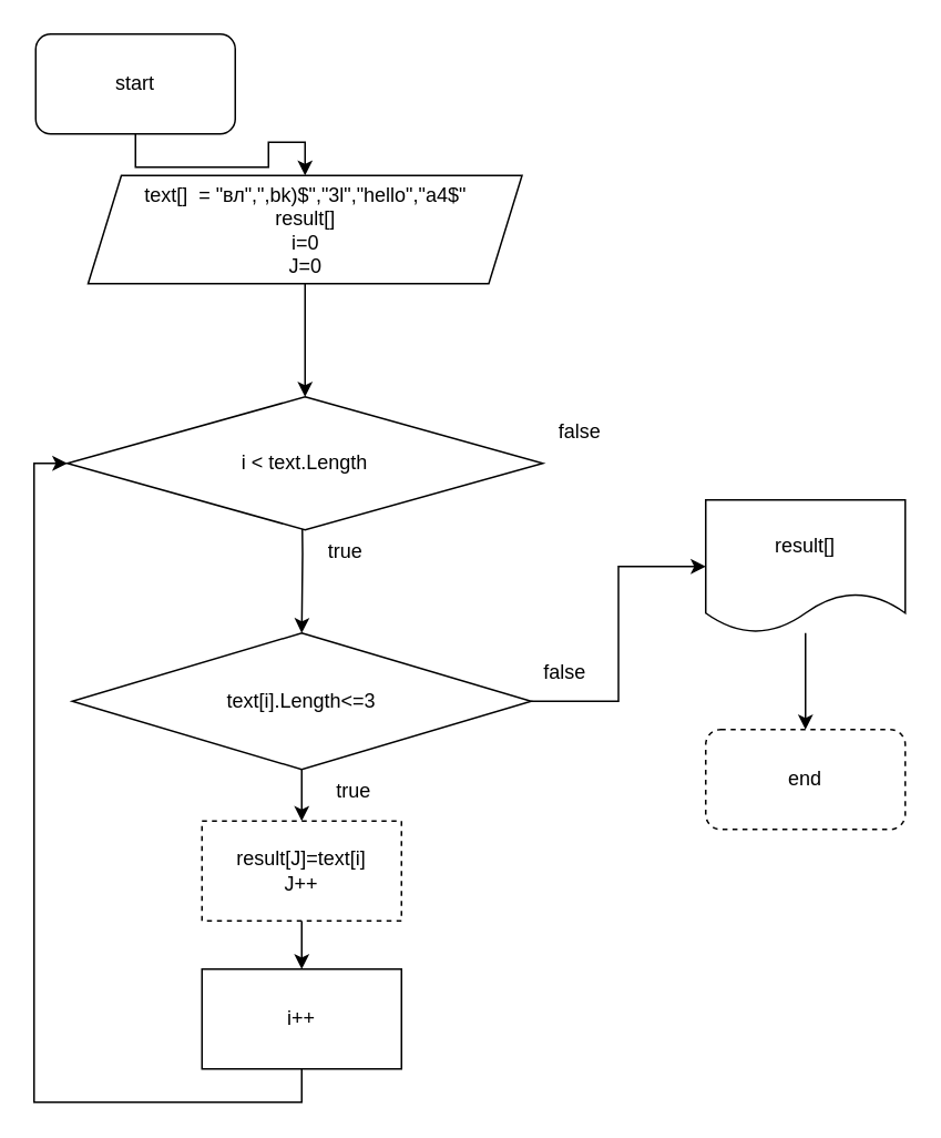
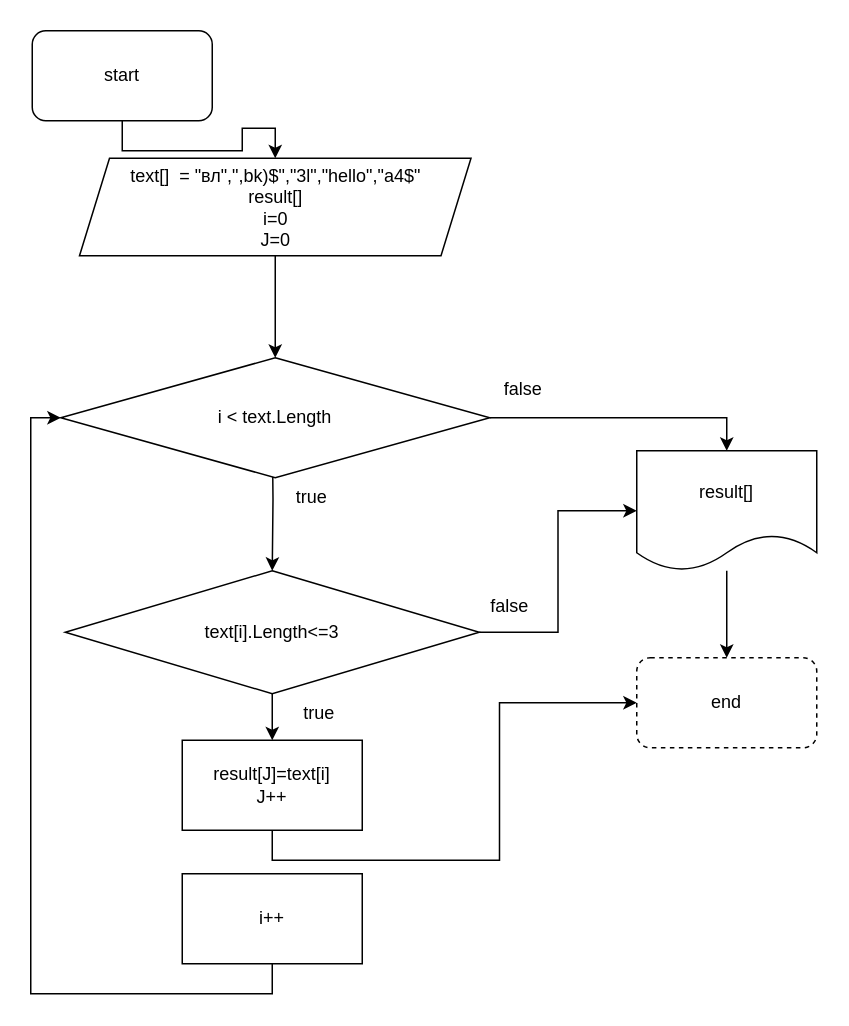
  <mxCell id="0" />
  <mxCell id="1" parent="0" />
  <mxCell id="2" style="edgeStyle=orthogonalEdgeStyle;rounded=0;orthogonalLoop=1;jettySize=auto;html=1;exitX=0.5;exitY=1;exitDx=0;exitDy=0;" edge="1" parent="1" source="3" target="5"><mxGeometry relative="1" as="geometry" /></mxCell>
  <mxCell id="3" value="start" style="rounded=1;whiteSpace=wrap;html=1;" vertex="1" parent="1"><mxGeometry x="21" y="20" width="120" height="60" as="geometry" /></mxCell>
  <mxCell id="4" style="edgeStyle=orthogonalEdgeStyle;rounded=0;orthogonalLoop=1;jettySize=auto;html=1;exitX=0.5;exitY=1;exitDx=0;exitDy=0;entryX=0.5;entryY=0;entryDx=0;entryDy=0;" edge="1" parent="1" source="5" target="16"><mxGeometry relative="1" as="geometry"><mxPoint x="181" y="219" as="targetPoint" /></mxGeometry></mxCell>
  <mxCell id="5" value="&lt;div&gt;text[]&amp;nbsp; = &quot;вл&quot;,&quot;,bk)$&quot;,&quot;3l&quot;,&quot;hello&quot;,&quot;a4$&quot;&lt;/div&gt;&lt;div&gt;result[]&lt;/div&gt;&lt;div&gt;i=0&lt;/div&gt;&lt;div&gt;J=0&lt;/div&gt;" style="shape=parallelogram;perimeter=parallelogramPerimeter;whiteSpace=wrap;html=1;fixedSize=1;" vertex="1" parent="1"><mxGeometry x="52.5" y="105" width="261" height="65" as="geometry" /></mxCell>
  <mxCell id="6" value="" style="edgeStyle=orthogonalEdgeStyle;rounded=0;orthogonalLoop=1;jettySize=auto;html=1;" edge="1" parent="1" source="8" target="10"><mxGeometry relative="1" as="geometry" /></mxCell>
  <mxCell id="7" style="edgeStyle=orthogonalEdgeStyle;rounded=0;orthogonalLoop=1;jettySize=auto;html=1;exitX=1;exitY=0.5;exitDx=0;exitDy=0;" edge="1" parent="1" source="8" target="21"><mxGeometry relative="1" as="geometry" /></mxCell>
  <mxCell id="8" value="text[i].Length&amp;lt;=3" style="rhombus;whiteSpace=wrap;html=1;" vertex="1" parent="1"><mxGeometry x="43" y="380" width="276" height="82" as="geometry" /></mxCell>
- <mxCell id="9" style="edgeStyle=orthogonalEdgeStyle;rounded=0;orthogonalLoop=1;jettySize=auto;html=1;exitX=0.5;exitY=1;exitDx=0;exitDy=0;entryX=0.5;entryY=0;entryDx=0;entryDy=0;" edge="1" parent="1" source="10" target="13"><mxGeometry relative="1" as="geometry" /></mxCell>
- <mxCell id="10" value="result[J]=text[i]&lt;br&gt;J++" style="whiteSpace=wrap;html=1;dashed=1;" vertex="1" parent="1"><mxGeometry x="121" y="493" width="120" height="60" as="geometry" /></mxCell>
+ <mxCell id="9" style="edgeStyle=orthogonalEdgeStyle;rounded=0;orthogonalLoop=1;jettySize=auto;html=1;exitX=0.5;exitY=1;exitDx=0;exitDy=0;" edge="1" parent="1" source="10" target="22"><mxGeometry relative="1" as="geometry" /></mxCell>
+ <mxCell id="10" value="result[J]=text[i]&lt;br&gt;J++" style="whiteSpace=wrap;html=1;" vertex="1" parent="1"><mxGeometry x="121" y="493" width="120" height="60" as="geometry" /></mxCell>
  <mxCell id="11" value="true" style="text;html=1;align=center;verticalAlign=middle;resizable=0;points=[];autosize=1;strokeColor=none;fillColor=none;" vertex="1" parent="1"><mxGeometry x="192" y="462" width="39" height="26" as="geometry" /></mxCell>
  <mxCell id="12" style="edgeStyle=orthogonalEdgeStyle;rounded=0;orthogonalLoop=1;jettySize=auto;html=1;exitX=0.5;exitY=1;exitDx=0;exitDy=0;entryX=0;entryY=0.5;entryDx=0;entryDy=0;" edge="1" parent="1" source="13" target="16"><mxGeometry relative="1" as="geometry"><Array as="points"><mxPoint x="181" y="662" /><mxPoint x="20" y="662" /><mxPoint x="20" y="278" /></Array></mxGeometry></mxCell>
  <mxCell id="13" value="i++" style="whiteSpace=wrap;html=1;" vertex="1" parent="1"><mxGeometry x="121" y="582" width="120" height="60" as="geometry" /></mxCell>
  <mxCell id="14" style="edgeStyle=orthogonalEdgeStyle;rounded=0;orthogonalLoop=1;jettySize=auto;html=1;exitX=0.5;exitY=1;exitDx=0;exitDy=0;entryX=0.5;entryY=0;entryDx=0;entryDy=0;" edge="1" parent="1" target="8"><mxGeometry relative="1" as="geometry"><mxPoint x="181" y="284" as="sourcePoint" /></mxGeometry></mxCell>
+ <mxCell id="15" style="edgeStyle=orthogonalEdgeStyle;rounded=0;orthogonalLoop=1;jettySize=auto;html=1;exitX=1;exitY=0.5;exitDx=0;exitDy=0;entryX=0.5;entryY=0;entryDx=0;entryDy=0;" edge="1" parent="1" source="16" target="21"><mxGeometry relative="1" as="geometry" /></mxCell>
  <mxCell id="16" value="i &amp;lt; text.Length" style="rhombus;whiteSpace=wrap;html=1;" vertex="1" parent="1"><mxGeometry x="40" y="238" width="286" height="80" as="geometry" /></mxCell>
  <mxCell id="17" value="false" style="text;html=1;align=center;verticalAlign=middle;resizable=0;points=[];autosize=1;strokeColor=none;fillColor=none;" vertex="1" parent="1"><mxGeometry x="317" y="391" width="43" height="26" as="geometry" /></mxCell>
  <mxCell id="18" value="false" style="text;html=1;align=center;verticalAlign=middle;resizable=0;points=[];autosize=1;strokeColor=none;fillColor=none;" vertex="1" parent="1"><mxGeometry x="326" y="246" width="43" height="26" as="geometry" /></mxCell>
  <mxCell id="19" value="true" style="text;html=1;align=center;verticalAlign=middle;resizable=0;points=[];autosize=1;strokeColor=none;fillColor=none;" vertex="1" parent="1"><mxGeometry x="187" y="318" width="39" height="26" as="geometry" /></mxCell>
  <mxCell id="20" value="" style="edgeStyle=orthogonalEdgeStyle;rounded=0;orthogonalLoop=1;jettySize=auto;html=1;" edge="1" parent="1" source="21" target="22"><mxGeometry relative="1" as="geometry" /></mxCell>
  <mxCell id="21" value="result[]" style="shape=document;whiteSpace=wrap;html=1;boundedLbl=1;" vertex="1" parent="1"><mxGeometry x="424" y="300" width="120" height="80" as="geometry" /></mxCell>
  <mxCell id="22" value="end" style="whiteSpace=wrap;html=1;rounded=1;dashed=1;" vertex="1" parent="1"><mxGeometry x="424" y="438" width="120" height="60" as="geometry" /></mxCell>
